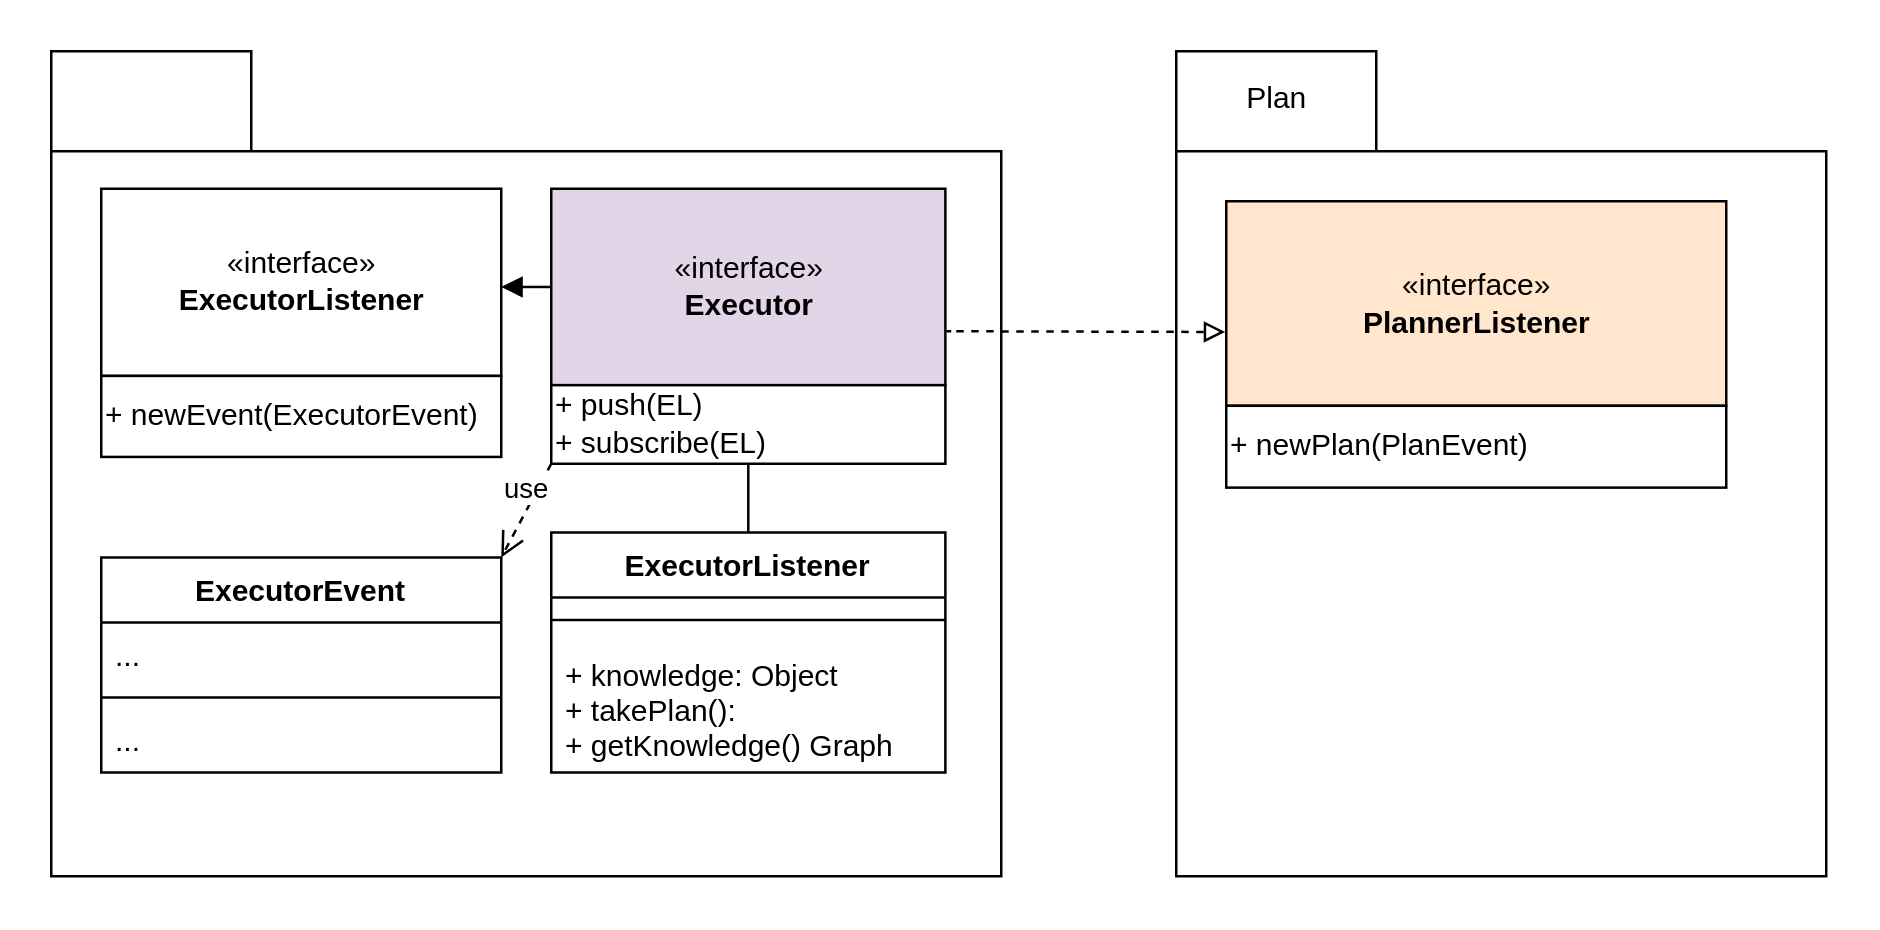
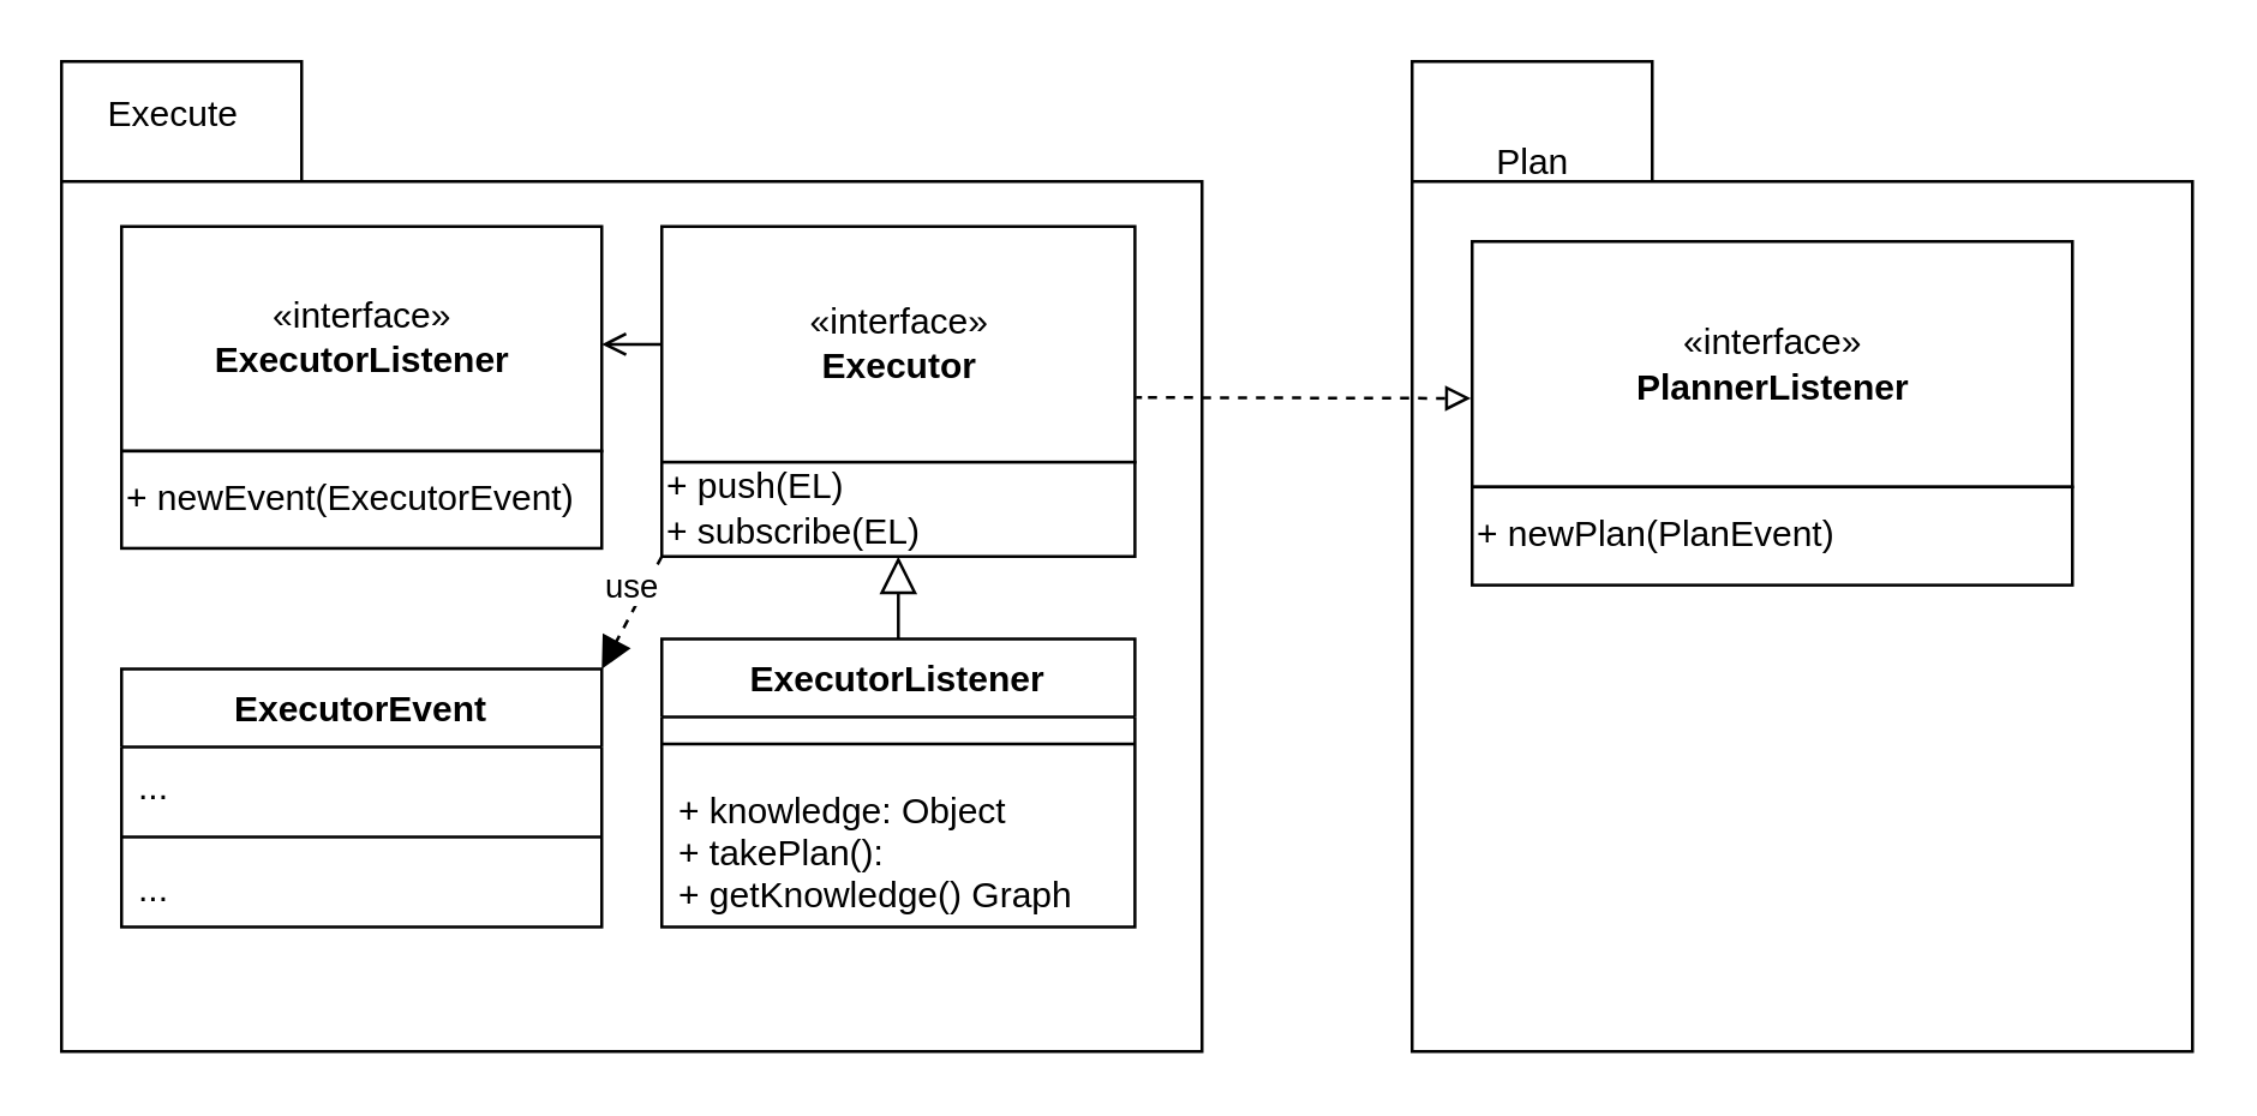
  <mxCell id="0" />
  <mxCell id="1" parent="0" />
  <mxCell id="2" value="" style="group" parent="1" vertex="1" connectable="0"><mxGeometry x="20" y="20" width="380" height="330" as="geometry" /></mxCell>
  <mxCell id="3" value="" style="group" vertex="1" connectable="0" parent="2"><mxGeometry width="380" height="330.0" as="geometry" /></mxCell>
  <mxCell id="4" value="" style="group" vertex="1" connectable="0" parent="3"><mxGeometry width="380" height="330.0" as="geometry" /></mxCell>
  <mxCell id="5" value="" style="group" vertex="1" connectable="0" parent="4"><mxGeometry width="380" height="330.0" as="geometry" /></mxCell>
  <mxCell id="6" value="" style="group" vertex="1" connectable="0" parent="5"><mxGeometry width="380" height="330.0" as="geometry" /></mxCell>
  <mxCell id="7" value="" style="shape=folder;fontStyle=1;spacingTop=10;tabWidth=80;tabHeight=40;tabPosition=left;html=1;" parent="6" vertex="1"><mxGeometry width="380" height="330.0" as="geometry" /></mxCell>
  <mxCell id="8" value="ExecutorListener" style="swimlane;fontStyle=1;align=center;verticalAlign=top;childLayout=stackLayout;horizontal=1;startSize=26;horizontalStack=0;resizeParent=1;resizeParentMax=0;resizeLast=0;collapsible=1;marginBottom=0;" parent="6" vertex="1"><mxGeometry x="200" y="192.5" width="157.65" height="96.0" as="geometry"><mxRectangle x="1030" y="374" width="120" height="26" as="alternateBounds" /></mxGeometry></mxCell>
  <mxCell id="9" value="" style="line;strokeWidth=1;fillColor=none;align=left;verticalAlign=middle;spacingTop=-1;spacingLeft=3;spacingRight=3;rotatable=0;labelPosition=right;points=[];portConstraint=eastwest;" parent="8" vertex="1"><mxGeometry y="26" width="157.65" height="18.0" as="geometry" /></mxCell>
  <mxCell id="10" value="+ knowledge: Object&#10;+ takePlan():&#10;+ getKnowledge() Graph&#10;" style="text;strokeColor=none;fillColor=none;align=left;verticalAlign=top;spacingLeft=4;spacingRight=4;overflow=hidden;rotatable=0;points=[[0,0.5],[1,0.5]];portConstraint=eastwest;" parent="8" vertex="1"><mxGeometry y="44.0" width="157.65" height="52.0" as="geometry" /></mxCell>
  <mxCell id="11" value="" style="group" parent="6" vertex="1" connectable="0"><mxGeometry x="200" y="55" width="157.65" height="110" as="geometry" /></mxCell>
- <mxCell id="12" value="«interface»&lt;br&gt;&lt;span style=&quot;font-weight: 700&quot;&gt;Executor&lt;/span&gt;" style="html=1;fillColor=#e1d5e7;" parent="11" vertex="1"><mxGeometry width="157.65" height="78.571" as="geometry" /></mxCell>
+ <mxCell id="12" value="«interface»&lt;br&gt;&lt;span style=&quot;font-weight: 700&quot;&gt;Executor&lt;/span&gt;" style="html=1;" parent="11" vertex="1"><mxGeometry width="157.65" height="78.571" as="geometry" /></mxCell>
  <mxCell id="13" value="+ push(EL)&lt;br&gt;+ subscribe(EL)" style="html=1;align=left;" parent="11" vertex="1"><mxGeometry y="78.571" width="157.65" height="31.429" as="geometry" /></mxCell>
- <mxCell id="14" style="edgeStyle=orthogonalEdgeStyle;rounded=0;orthogonalLoop=1;jettySize=auto;html=1;exitX=0.5;exitY=0;exitDx=0;exitDy=0;endArrow=none;endFill=0;strokeWidth=1;entryX=0.5;entryY=1;entryDx=0;entryDy=0;startSize=8;endSize=10;" parent="6" source="8" edge="1" target="13"><mxGeometry relative="1" as="geometry"><mxPoint x="294.952" y="174.167" as="targetPoint" /></mxGeometry></mxCell>
- <mxCell id="15" style="edgeStyle=orthogonalEdgeStyle;rounded=0;orthogonalLoop=1;jettySize=auto;html=1;exitX=0;exitY=0.5;exitDx=0;exitDy=0;endArrow=block;endFill=1;strokeWidth=1;" edge="1" parent="6" source="12" target="17"><mxGeometry relative="1" as="geometry"><Array as="points"><mxPoint x="180" y="94" /><mxPoint x="180" y="94" /></Array></mxGeometry></mxCell>
+ <mxCell id="14" style="edgeStyle=orthogonalEdgeStyle;rounded=0;orthogonalLoop=1;jettySize=auto;html=1;exitX=0.5;exitY=0;exitDx=0;exitDy=0;endArrow=block;endFill=0;strokeWidth=1;entryX=0.5;entryY=1;entryDx=0;entryDy=0;startSize=8;endSize=10;" parent="6" source="8" edge="1" target="13"><mxGeometry relative="1" as="geometry"><mxPoint x="294.952" y="174.167" as="targetPoint" /></mxGeometry></mxCell>
+ <mxCell id="15" style="edgeStyle=orthogonalEdgeStyle;rounded=0;orthogonalLoop=1;jettySize=auto;html=1;exitX=0;exitY=0.5;exitDx=0;exitDy=0;endArrow=open;endFill=1;strokeWidth=1;" edge="1" parent="6" source="12" target="17"><mxGeometry relative="1" as="geometry"><Array as="points"><mxPoint x="180" y="94" /><mxPoint x="180" y="94" /></Array></mxGeometry></mxCell>
  <mxCell id="16" value="" style="group" vertex="1" connectable="0" parent="6"><mxGeometry x="20" y="55" width="160" height="107.27" as="geometry" /></mxCell>
  <mxCell id="17" value="«interface»&lt;br&gt;&lt;span style=&quot;font-weight: 700&quot;&gt;ExecutorListener&lt;/span&gt;" style="html=1;" vertex="1" parent="16"><mxGeometry width="160" height="74.874" as="geometry" /></mxCell>
  <mxCell id="18" value="+ newEvent(ExecutorEvent)" style="html=1;align=left;" vertex="1" parent="16"><mxGeometry y="74.874" width="160" height="32.396" as="geometry" /></mxCell>
  <mxCell id="19" value="ExecutorEvent" style="swimlane;fontStyle=1;align=center;verticalAlign=top;childLayout=stackLayout;horizontal=1;startSize=26;horizontalStack=0;resizeParent=1;resizeParentMax=0;resizeLast=0;collapsible=1;marginBottom=0;" vertex="1" parent="6"><mxGeometry x="20" y="202.5" width="160" height="86" as="geometry" /></mxCell>
  <mxCell id="20" value="..." style="text;strokeColor=none;fillColor=none;align=left;verticalAlign=top;spacingLeft=4;spacingRight=4;overflow=hidden;rotatable=0;points=[[0,0.5],[1,0.5]];portConstraint=eastwest;" vertex="1" parent="19"><mxGeometry y="26" width="160" height="26" as="geometry" /></mxCell>
  <mxCell id="21" value="" style="line;strokeWidth=1;fillColor=none;align=left;verticalAlign=middle;spacingTop=-1;spacingLeft=3;spacingRight=3;rotatable=0;labelPosition=right;points=[];portConstraint=eastwest;" vertex="1" parent="19"><mxGeometry y="52" width="160" height="8" as="geometry" /></mxCell>
  <mxCell id="22" value="..." style="text;strokeColor=none;fillColor=none;align=left;verticalAlign=top;spacingLeft=4;spacingRight=4;overflow=hidden;rotatable=0;points=[[0,0.5],[1,0.5]];portConstraint=eastwest;" vertex="1" parent="19"><mxGeometry y="60" width="160" height="26" as="geometry" /></mxCell>
- <mxCell id="23" value="use" style="html=1;verticalAlign=bottom;endArrow=open;dashed=1;endSize=8;rounded=0;strokeWidth=1;exitX=0;exitY=1;exitDx=0;exitDy=0;entryX=1;entryY=0;entryDx=0;entryDy=0;" edge="1" parent="6" source="13" target="19"><mxGeometry relative="1" as="geometry"><mxPoint x="360" y="270" as="sourcePoint" /><mxPoint x="280" y="270" as="targetPoint" /></mxGeometry></mxCell>
+ <mxCell id="23" value="use" style="html=1;verticalAlign=bottom;endArrow=block;dashed=1;endSize=8;rounded=0;strokeWidth=1;exitX=0;exitY=1;exitDx=0;exitDy=0;entryX=1;entryY=0;entryDx=0;entryDy=0;" edge="1" parent="6" source="13" target="19"><mxGeometry relative="1" as="geometry"><mxPoint x="360" y="270" as="sourcePoint" /><mxPoint x="280" y="270" as="targetPoint" /></mxGeometry></mxCell>
+ <mxCell id="24" value="Execute" style="text;html=1;align=center;verticalAlign=middle;resizable=0;points=[];autosize=1;strokeColor=none;" parent="4" vertex="1"><mxGeometry x="6.786" y="7.857" width="60" height="20" as="geometry" /></mxCell>
  <mxCell id="25" value="knowledge: Object" style="text;html=1;align=center;verticalAlign=middle;resizable=0;points=[];autosize=1;strokeColor=none;" parent="1" vertex="1"><mxGeometry x="500" y="270" width="110" height="20" as="geometry" /></mxCell>
  <mxCell id="26" value="" style="shape=folder;fontStyle=1;spacingTop=10;tabWidth=80;tabHeight=40;tabPosition=left;html=1;" parent="1" vertex="1"><mxGeometry x="470" y="20" width="260" height="330" as="geometry" /></mxCell>
- <mxCell id="27" value="Plan" style="text;html=1;align=center;verticalAlign=middle;resizable=0;points=[];autosize=1;strokeColor=none;" parent="1" vertex="1"><mxGeometry x="490" y="28.571" width="40" height="20" as="geometry" /></mxCell>
+ <mxCell id="27" value="Plan" style="text;html=1;align=center;verticalAlign=middle;resizable=0;points=[];autosize=1;strokeColor=none;" parent="1" vertex="1"><mxGeometry x="490" y="43.571" width="40" height="20" as="geometry" /></mxCell>
  <mxCell id="28" value="" style="group" vertex="1" connectable="0" parent="1"><mxGeometry x="490" y="80.005" width="200" height="114.545" as="geometry" /></mxCell>
- <mxCell id="29" value="«interface»&lt;br&gt;&lt;span style=&quot;font-weight: 700&quot;&gt;PlannerListener&lt;/span&gt;" style="html=1;fillColor=#ffe6cc;" vertex="1" parent="28"><mxGeometry width="200" height="81.818" as="geometry" /></mxCell>
+ <mxCell id="29" value="«interface»&lt;br&gt;&lt;span style=&quot;font-weight: 700&quot;&gt;PlannerListener&lt;/span&gt;" style="html=1;" vertex="1" parent="28"><mxGeometry width="200" height="81.818" as="geometry" /></mxCell>
  <mxCell id="30" value="+ newPlan(PlanEvent)" style="html=1;align=left;" vertex="1" parent="28"><mxGeometry y="81.818" width="200" height="32.727" as="geometry" /></mxCell>
  <mxCell id="31" style="edgeStyle=orthogonalEdgeStyle;rounded=0;orthogonalLoop=1;jettySize=auto;html=1;entryX=-0.002;entryY=0.639;entryDx=0;entryDy=0;endArrow=block;endFill=0;dashed=1;strokeWidth=1;entryPerimeter=0;" edge="1" parent="1" target="29"><mxGeometry relative="1" as="geometry"><mxPoint x="380" y="132" as="sourcePoint" /><Array as="points"><mxPoint x="378" y="132" /><mxPoint x="440" y="132" /></Array></mxGeometry></mxCell>
